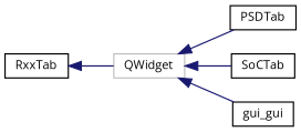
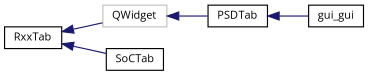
  digraph {
    fontname="Open Sans"
    rankdir=LR
    node [color=black fillcolor=white fontname="Open Sans" fontsize=10 shape=record style=filled]
    edge [color=midnightblue dir=back fontname="Open Sans" fontsize=10 labelfontname=Helvetica labelfontsize=10 style=solid]
    n1 [color=grey75 height=0.2 label=QWidget width=0.4]
    n2 [height=0.2 label=PSDTab width=0.4]
    n3 [height=0.2 label=SoCTab width=0.4]
    n4 [height=0.2 label=gui_gui width=0.4]
    n5 [height=0.2 label=RxxTab width=0.4]
    n1 -> n2
-   n1 -> n3
-   n1 -> n4
+   n5 -> n3
+   n2 -> n4
    n5 -> n1
  }
